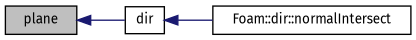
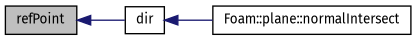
  digraph {
    fontname="Fira Sans"
    rankdir=LR
    node [color=black fontname="Fira Sans" fontsize=10 shape=record]
    edge [color=midnightblue dir=back fontname="Fira Sans" fontsize=10 labelfontname=FreeSans labelfontsize=10 style=solid]
-   n1 [fillcolor=grey75 fontcolor=black height=0.2 label=plane style=filled width=0.4]
+   n1 [fillcolor=grey75 fontcolor=black height=0.2 label=refPoint style=filled width=0.4]
    n2 [height=0.2 label=dir width=0.4]
-   n3 [height=0.2 label="Foam::dir::normalIntersect" width=0.4]
+   n3 [height=0.2 label="Foam::plane::normalIntersect" width=0.4]
    n1 -> n2
    n2 -> n3
  }
